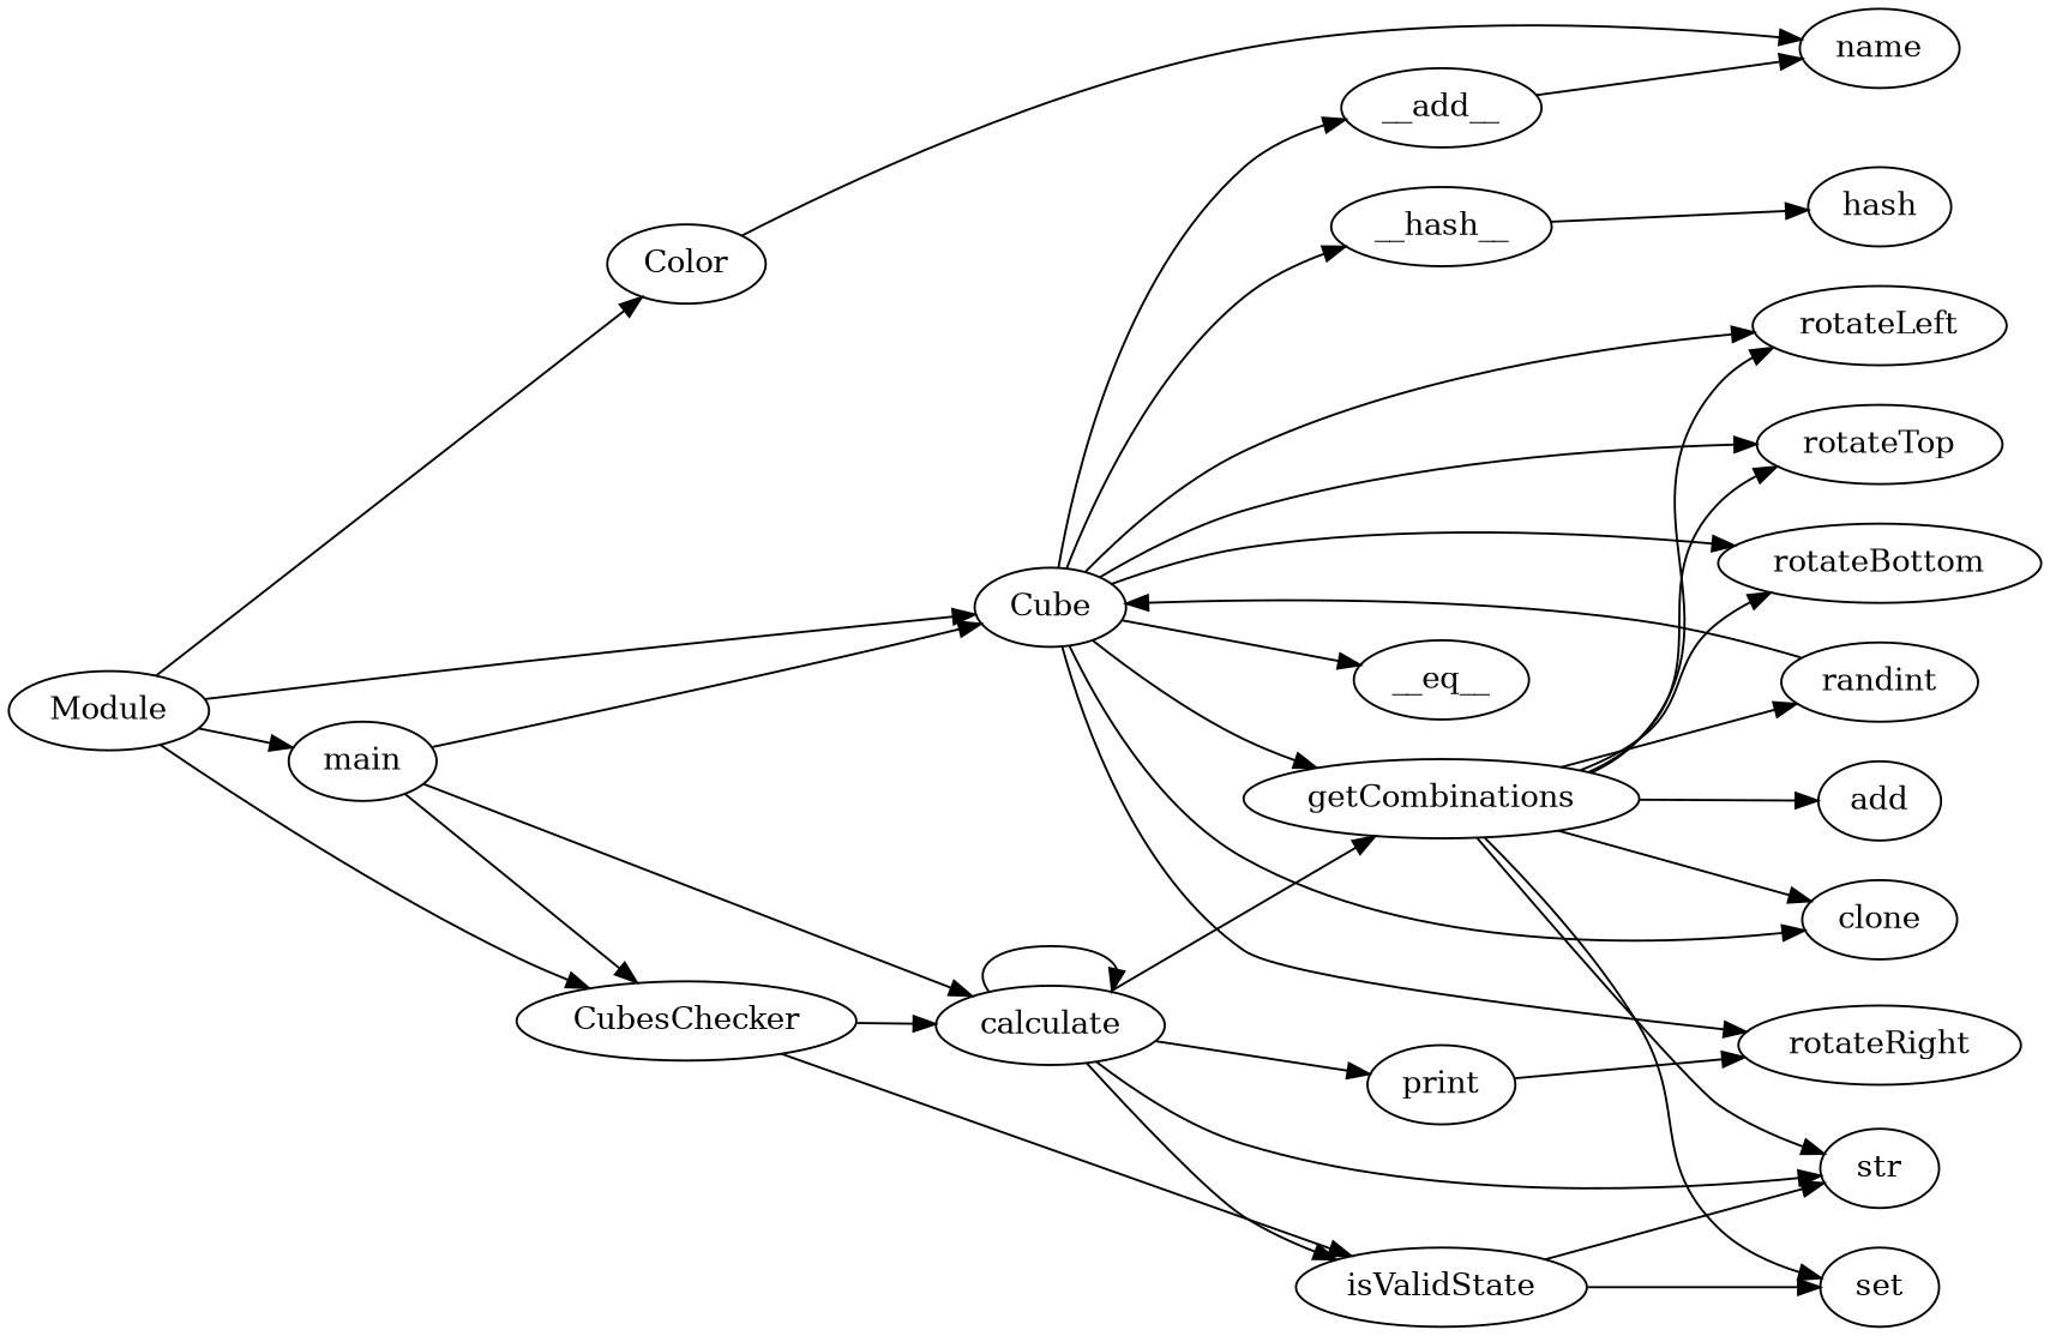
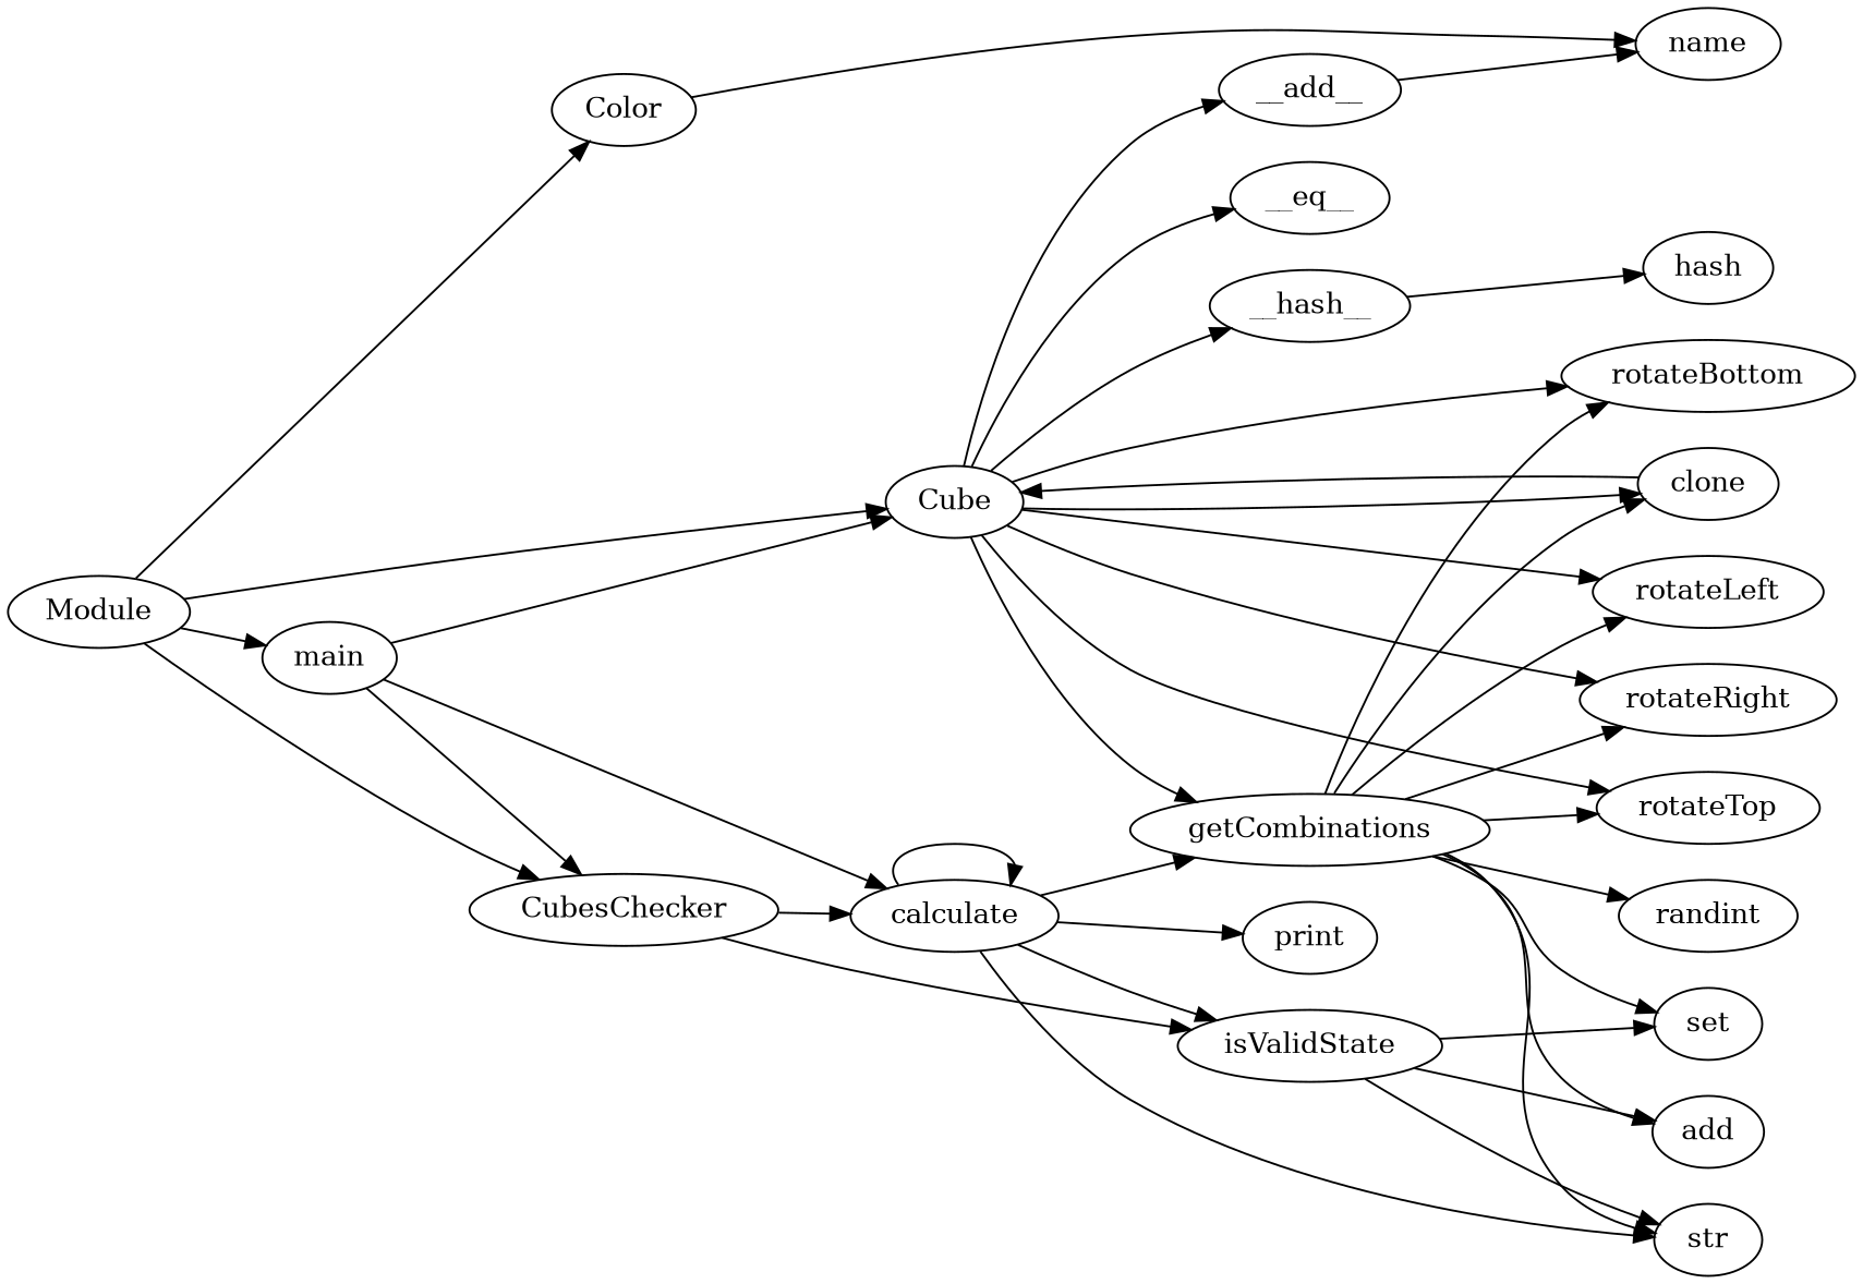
  digraph {
    rankdir=LR
    __hash__
    hash
    clone
    Cube
    __eq__
    n6 [label=__add__]
    getCombinations
    rotateLeft
    rotateRight
    rotateTop
    rotateBottom
    name
    set
    add
    n15 [label=str]
    randint
    isValidState
    calculate
    print
    main
    CubesChecker
    Module
    Color
    __hash__ -> hash
-   randint -> Cube
+   clone -> Cube
    Cube -> __hash__
    Cube -> clone
    Cube -> __eq__
    Cube -> n6
    Cube -> getCombinations
    Cube -> rotateLeft
    Cube -> rotateRight
    Cube -> rotateTop
    Cube -> rotateBottom
    n6 -> name
    getCombinations -> clone
    getCombinations -> rotateLeft
-   print -> rotateRight
+   getCombinations -> rotateRight
    getCombinations -> rotateTop
    getCombinations -> rotateBottom
    getCombinations -> set
    getCombinations -> add
    getCombinations -> n15
    getCombinations -> randint
    isValidState -> set
+   isValidState -> add
    isValidState -> n15
    calculate -> getCombinations
    calculate -> n15
    calculate -> isValidState
    calculate -> calculate
    calculate -> print
    main -> Cube
    main -> calculate
    main -> CubesChecker
    CubesChecker -> isValidState
    CubesChecker -> calculate
    Module -> Cube
    Module -> main
    Module -> CubesChecker
    Module -> Color
    Color -> name
  }
